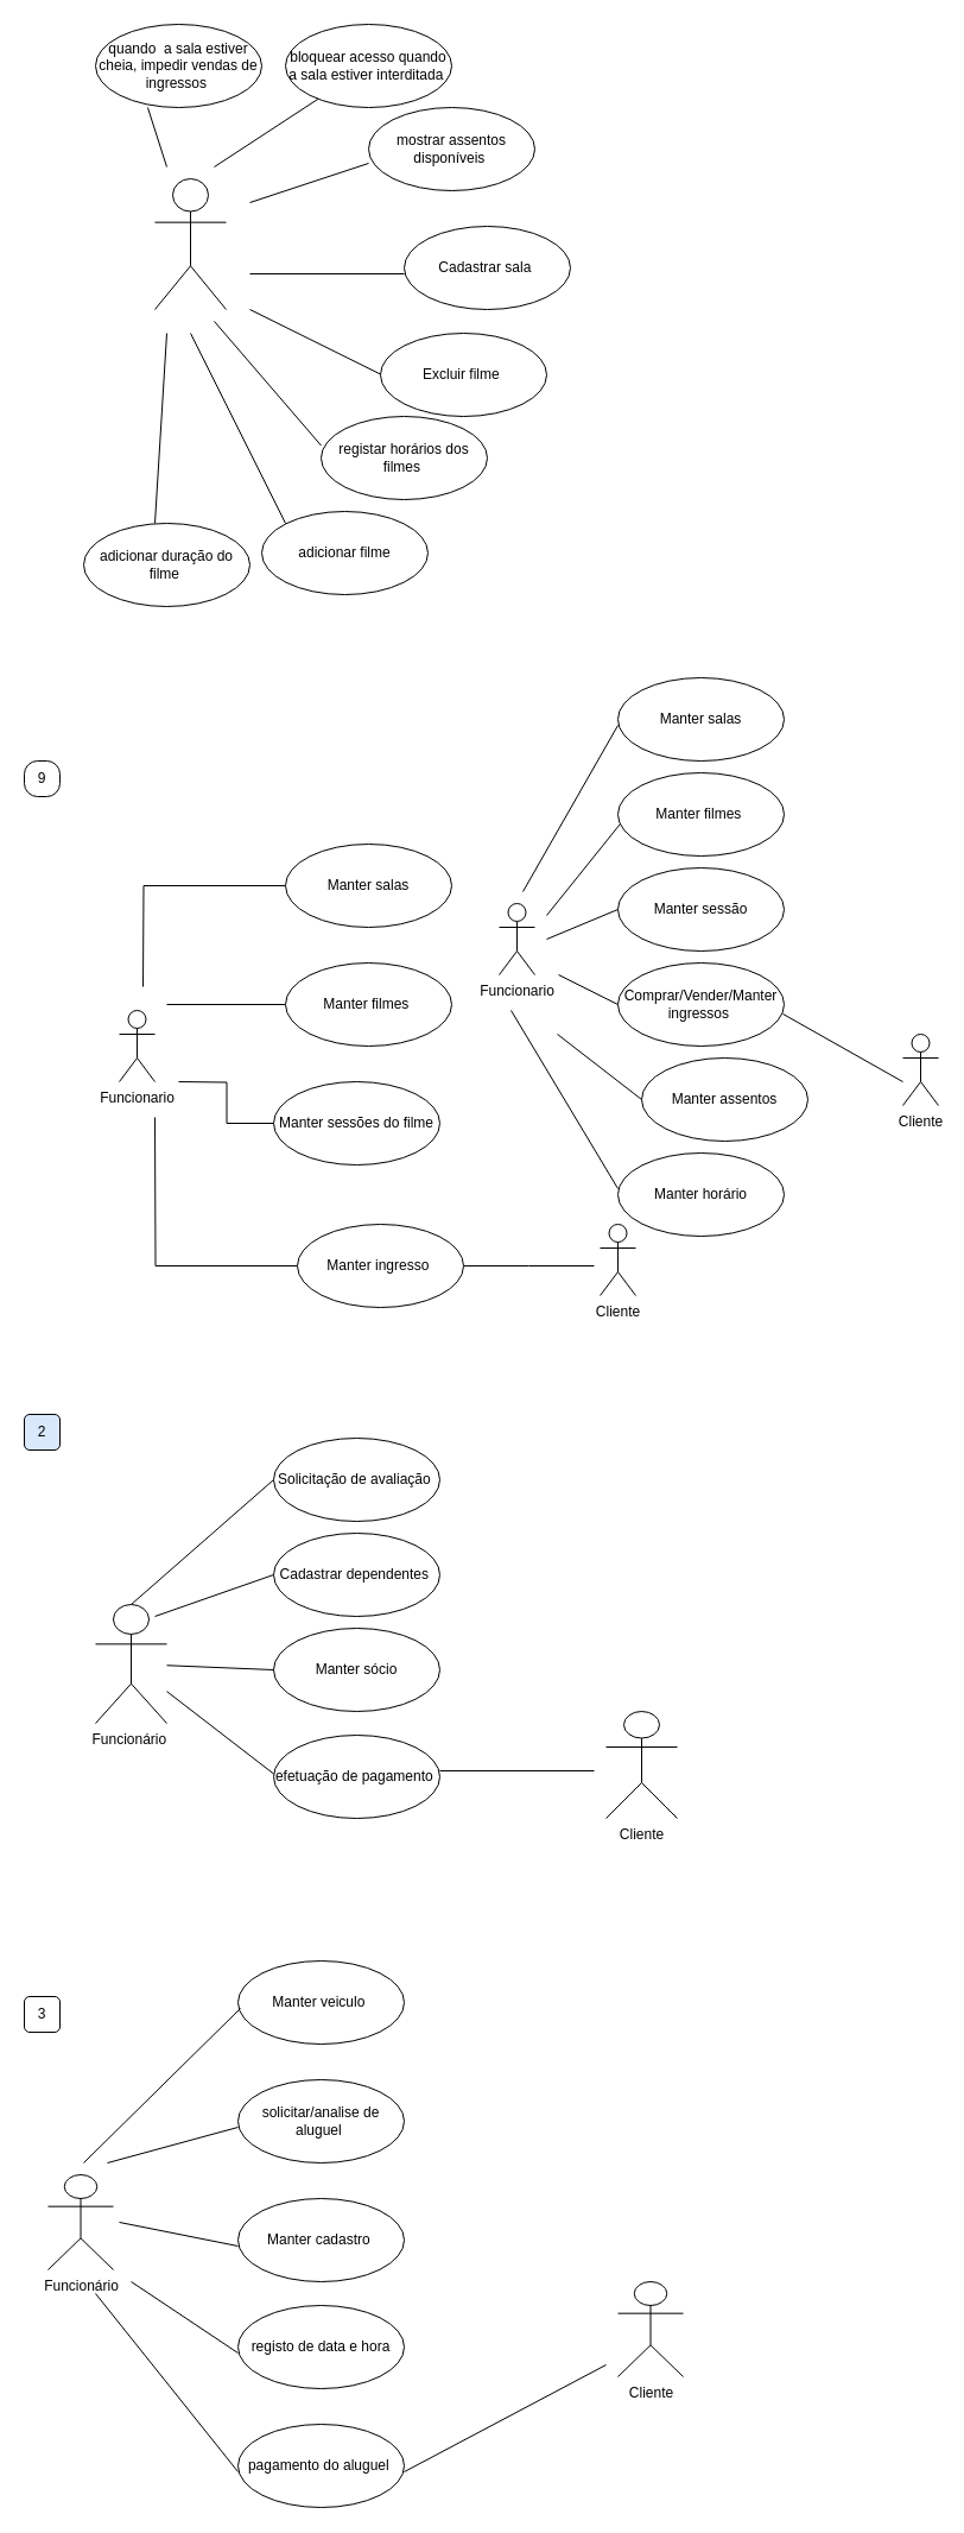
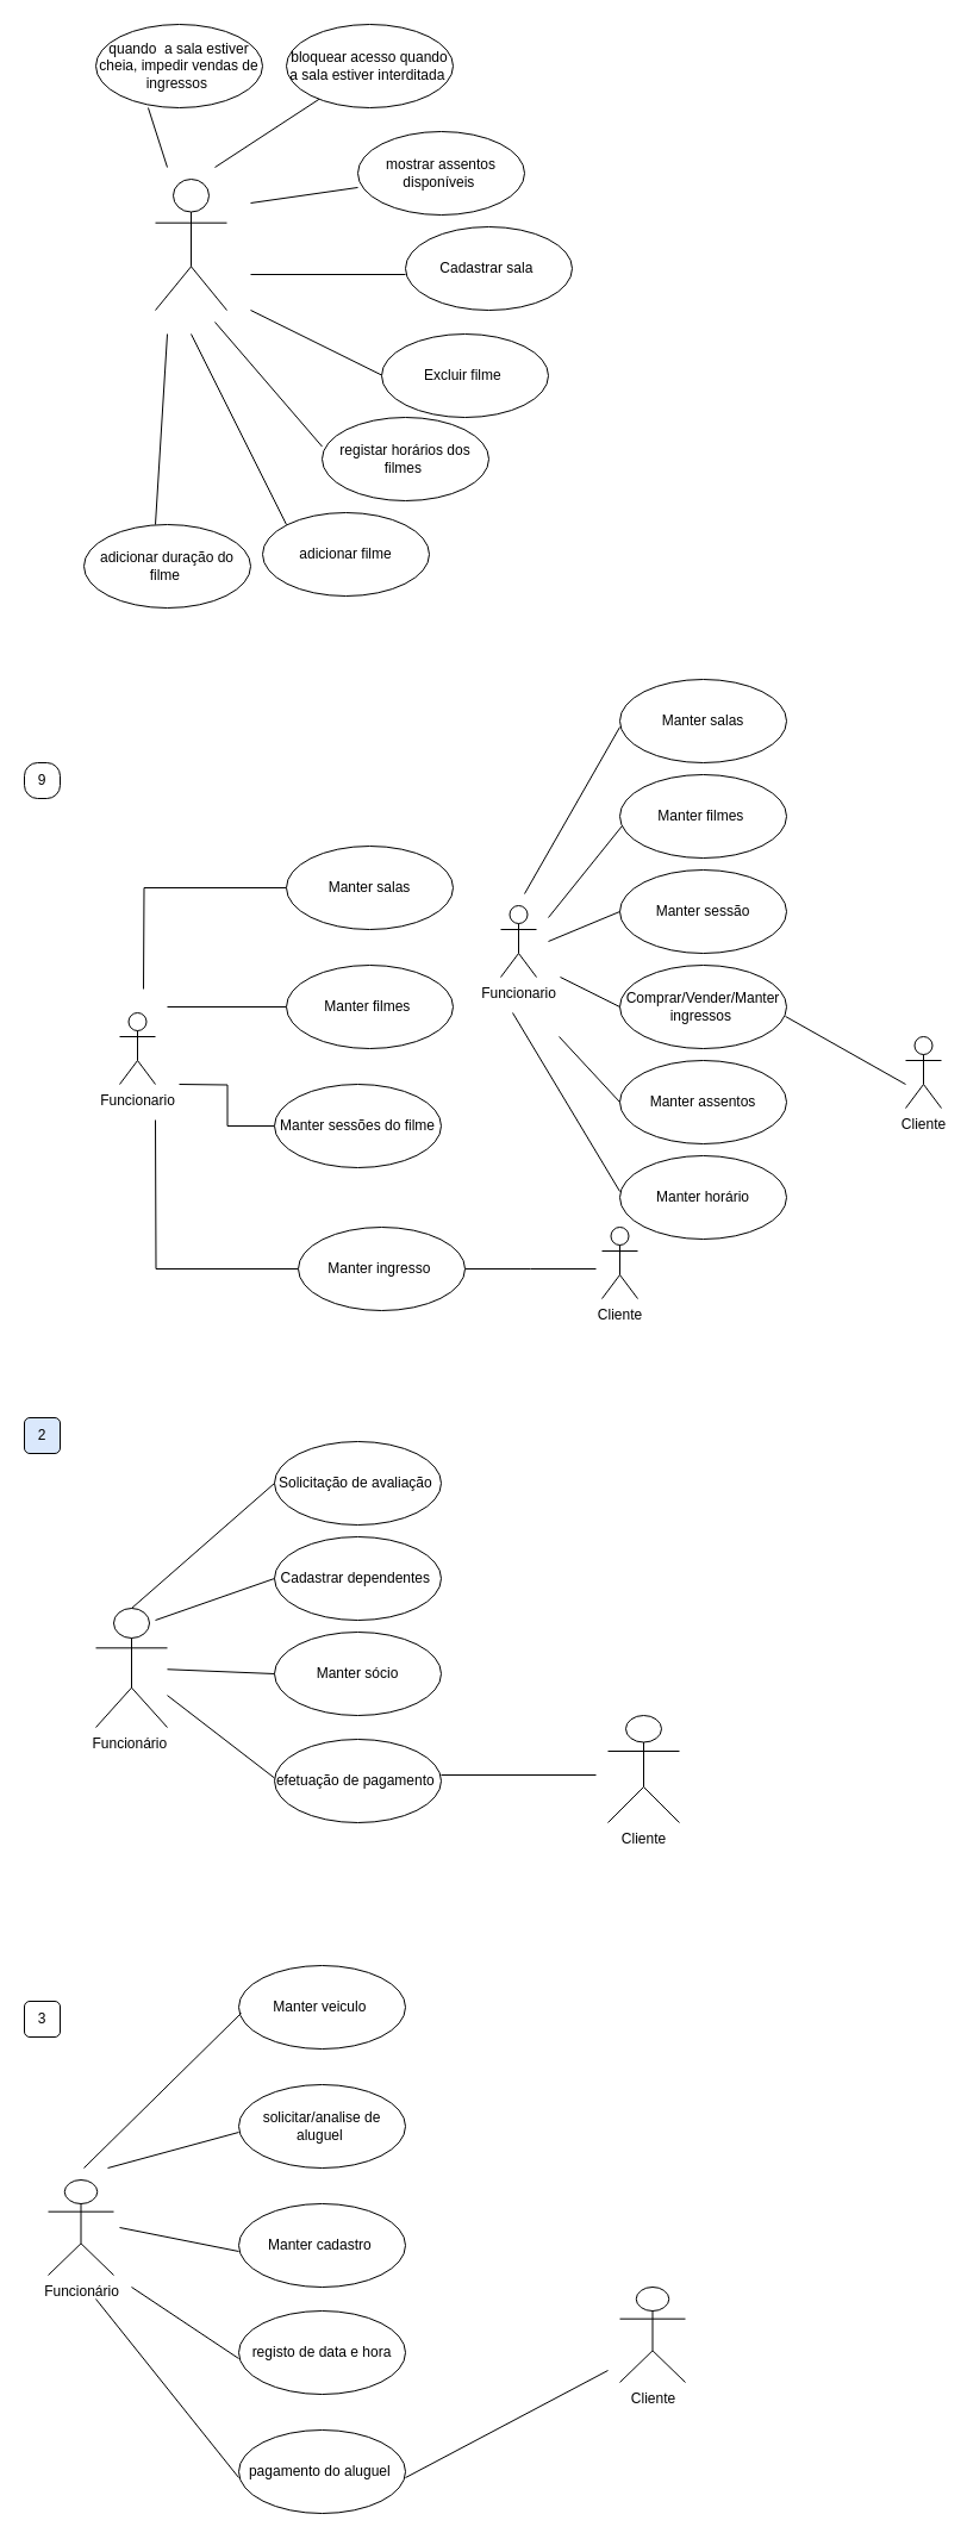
  <mxCell id="0" />
  <mxCell id="1" parent="0" />
  <mxCell id="2" value="" style="shape=umlActor;html=1;verticalLabelPosition=bottom;verticalAlign=top;align=center;" parent="1" vertex="1"><mxGeometry x="130" y="150" width="60" height="110" as="geometry" /></mxCell>
  <mxCell id="3" value="Cadastrar sala&amp;nbsp;" style="ellipse;whiteSpace=wrap;html=1;" parent="1" vertex="1"><mxGeometry x="340" y="190" width="140" height="70" as="geometry" /></mxCell>
- <mxCell id="4" value="mostrar assentos disponíveis&amp;nbsp;" style="ellipse;whiteSpace=wrap;html=1;" parent="1" vertex="1"><mxGeometry x="310" y="90" width="140" height="70" as="geometry" /></mxCell>
+ <mxCell id="4" value="mostrar assentos disponíveis&amp;nbsp;" style="ellipse;whiteSpace=wrap;html=1;" parent="1" vertex="1"><mxGeometry x="300" y="110" width="140" height="70" as="geometry" /></mxCell>
  <mxCell id="5" value="bloquear acesso quando a sala estiver interditada&amp;nbsp;" style="ellipse;whiteSpace=wrap;html=1;" parent="1" vertex="1"><mxGeometry x="240" y="20" width="140" height="70" as="geometry" /></mxCell>
  <mxCell id="6" value="adicionar filme" style="ellipse;whiteSpace=wrap;html=1;" parent="1" vertex="1"><mxGeometry x="220" y="430" width="140" height="70" as="geometry" /></mxCell>
  <mxCell id="7" value="Excluir filme&amp;nbsp;" style="ellipse;whiteSpace=wrap;html=1;" parent="1" vertex="1"><mxGeometry x="320" y="280" width="140" height="70" as="geometry" /></mxCell>
  <mxCell id="8" value="quando&amp;nbsp; a sala estiver cheia, impedir vendas de ingressos&amp;nbsp;" style="ellipse;whiteSpace=wrap;html=1;" parent="1" vertex="1"><mxGeometry x="80" y="20" width="140" height="70" as="geometry" /></mxCell>
  <mxCell id="9" value="registar horários dos filmes&amp;nbsp;" style="ellipse;whiteSpace=wrap;html=1;" parent="1" vertex="1"><mxGeometry x="270" y="350" width="140" height="70" as="geometry" /></mxCell>
  <mxCell id="10" value="adicionar duração do filme&amp;nbsp;" style="ellipse;whiteSpace=wrap;html=1;" parent="1" vertex="1"><mxGeometry x="70" y="440" width="140" height="70" as="geometry" /></mxCell>
  <mxCell id="11" value="Funcionario&lt;br&gt;" style="shape=umlActor;html=1;verticalLabelPosition=bottom;verticalAlign=top;align=center;" parent="1" vertex="1"><mxGeometry x="100" y="850" width="30" height="60" as="geometry" /></mxCell>
  <mxCell id="12" value="Cliente" style="shape=umlActor;html=1;verticalLabelPosition=bottom;verticalAlign=top;align=center;" parent="1" vertex="1"><mxGeometry x="505" y="1030" width="30" height="60" as="geometry" /></mxCell>
  <mxCell id="13" style="edgeStyle=orthogonalEdgeStyle;rounded=0;orthogonalLoop=1;jettySize=auto;html=1;endArrow=none;endFill=0;" parent="1" source="14" edge="1"><mxGeometry relative="1" as="geometry"><mxPoint x="120" y="830" as="targetPoint" /></mxGeometry></mxCell>
  <mxCell id="14" value="Manter salas" style="ellipse;whiteSpace=wrap;html=1;" parent="1" vertex="1"><mxGeometry x="240" y="710" width="140" height="70" as="geometry" /></mxCell>
  <mxCell id="15" style="edgeStyle=orthogonalEdgeStyle;rounded=0;orthogonalLoop=1;jettySize=auto;html=1;endArrow=none;endFill=0;" parent="1" source="16" edge="1"><mxGeometry relative="1" as="geometry"><mxPoint x="140" y="845" as="targetPoint" /></mxGeometry></mxCell>
  <mxCell id="16" value="Manter filmes&amp;nbsp;" style="ellipse;whiteSpace=wrap;html=1;" parent="1" vertex="1"><mxGeometry x="240" y="810" width="140" height="70" as="geometry" /></mxCell>
  <mxCell id="17" style="edgeStyle=orthogonalEdgeStyle;rounded=0;orthogonalLoop=1;jettySize=auto;html=1;endArrow=none;endFill=0;" parent="1" source="18" edge="1"><mxGeometry relative="1" as="geometry"><mxPoint x="150" y="910" as="targetPoint" /></mxGeometry></mxCell>
  <mxCell id="18" value="Manter sessões do filme" style="ellipse;whiteSpace=wrap;html=1;" parent="1" vertex="1"><mxGeometry x="230" y="910" width="140" height="70" as="geometry" /></mxCell>
  <mxCell id="19" style="edgeStyle=orthogonalEdgeStyle;rounded=0;orthogonalLoop=1;jettySize=auto;html=1;endArrow=none;endFill=0;" parent="1" source="21" edge="1"><mxGeometry relative="1" as="geometry"><mxPoint x="500" y="1065" as="targetPoint" /></mxGeometry></mxCell>
  <mxCell id="20" style="edgeStyle=orthogonalEdgeStyle;rounded=0;orthogonalLoop=1;jettySize=auto;html=1;endArrow=none;endFill=0;" parent="1" source="21" edge="1"><mxGeometry relative="1" as="geometry"><mxPoint x="130" y="940" as="targetPoint" /></mxGeometry></mxCell>
  <mxCell id="21" value="Manter ingresso&amp;nbsp;" style="ellipse;whiteSpace=wrap;html=1;" parent="1" vertex="1"><mxGeometry x="250" y="1030" width="140" height="70" as="geometry" /></mxCell>
  <mxCell id="22" value="Manter sessão" style="ellipse;whiteSpace=wrap;html=1;" parent="1" vertex="1"><mxGeometry x="520" y="730" width="140" height="70" as="geometry" /></mxCell>
  <mxCell id="23" value="Manter salas" style="ellipse;whiteSpace=wrap;html=1;" parent="1" vertex="1"><mxGeometry x="520" y="570" width="140" height="70" as="geometry" /></mxCell>
  <mxCell id="24" value="Manter filmes&amp;nbsp;" style="ellipse;whiteSpace=wrap;html=1;" parent="1" vertex="1"><mxGeometry x="520" y="650" width="140" height="70" as="geometry" /></mxCell>
  <mxCell id="25" value="Manter horário" style="ellipse;whiteSpace=wrap;html=1;" parent="1" vertex="1"><mxGeometry x="520" y="970" width="140" height="70" as="geometry" /></mxCell>
- <mxCell id="26" value="Manter assentos" style="ellipse;whiteSpace=wrap;html=1;" parent="1" vertex="1"><mxGeometry x="540" y="890" width="140" height="70" as="geometry" /></mxCell>
+ <mxCell id="26" value="Manter assentos" style="ellipse;whiteSpace=wrap;html=1;" parent="1" vertex="1"><mxGeometry x="520" y="890" width="140" height="70" as="geometry" /></mxCell>
  <mxCell id="27" value="Comprar/Vender/Manter ingressos&amp;nbsp;" style="ellipse;whiteSpace=wrap;html=1;" parent="1" vertex="1"><mxGeometry x="520" y="810" width="140" height="70" as="geometry" /></mxCell>
  <mxCell id="28" value="Funcionario&lt;br&gt;" style="shape=umlActor;html=1;verticalLabelPosition=bottom;verticalAlign=top;align=center;" parent="1" vertex="1"><mxGeometry x="420" y="760" width="30" height="60" as="geometry" /></mxCell>
  <mxCell id="29" value="Cliente" style="shape=umlActor;html=1;verticalLabelPosition=bottom;verticalAlign=top;align=center;" parent="1" vertex="1"><mxGeometry x="760" y="870" width="30" height="60" as="geometry" /></mxCell>
  <mxCell id="30" value="" style="edgeStyle=none;html=1;endArrow=none;verticalAlign=bottom;rounded=0;" parent="1" edge="1"><mxGeometry width="160" relative="1" as="geometry"><mxPoint x="440" y="750" as="sourcePoint" /><mxPoint x="520" y="610" as="targetPoint" /></mxGeometry></mxCell>
  <mxCell id="31" value="" style="edgeStyle=none;html=1;endArrow=none;verticalAlign=bottom;rounded=0;entryX=0;entryY=0.5;entryDx=0;entryDy=0;" parent="1" target="22" edge="1"><mxGeometry width="160" relative="1" as="geometry"><mxPoint x="460" y="790" as="sourcePoint" /><mxPoint x="504" y="790" as="targetPoint" /></mxGeometry></mxCell>
  <mxCell id="32" value="" style="edgeStyle=none;html=1;endArrow=none;verticalAlign=bottom;rounded=0;entryX=0;entryY=0.5;entryDx=0;entryDy=0;" parent="1" target="26" edge="1"><mxGeometry width="160" relative="1" as="geometry"><mxPoint x="469" y="870" as="sourcePoint" /><mxPoint x="530" y="920" as="targetPoint" /><Array as="points" /></mxGeometry></mxCell>
  <mxCell id="33" value="" style="edgeStyle=none;html=1;endArrow=none;verticalAlign=bottom;rounded=0;entryX=0.014;entryY=0.614;entryDx=0;entryDy=0;entryPerimeter=0;" parent="1" target="24" edge="1"><mxGeometry width="160" relative="1" as="geometry"><mxPoint x="460" y="770" as="sourcePoint" /><mxPoint x="550" y="640" as="targetPoint" /></mxGeometry></mxCell>
  <mxCell id="34" value="" style="edgeStyle=none;html=1;endArrow=none;verticalAlign=bottom;rounded=0;entryX=0;entryY=0.5;entryDx=0;entryDy=0;" parent="1" target="27" edge="1"><mxGeometry width="160" relative="1" as="geometry"><mxPoint x="470" y="820" as="sourcePoint" /><mxPoint x="560" y="650" as="targetPoint" /><Array as="points" /></mxGeometry></mxCell>
  <mxCell id="35" value="" style="edgeStyle=none;html=1;endArrow=none;verticalAlign=bottom;rounded=0;" parent="1" edge="1"><mxGeometry width="160" relative="1" as="geometry"><mxPoint x="430" y="850" as="sourcePoint" /><mxPoint x="520" y="1000" as="targetPoint" /></mxGeometry></mxCell>
  <mxCell id="36" value="" style="edgeStyle=none;html=1;endArrow=none;verticalAlign=bottom;rounded=0;exitX=0.993;exitY=0.614;exitDx=0;exitDy=0;exitPerimeter=0;" parent="1" source="27" edge="1"><mxGeometry width="160" relative="1" as="geometry"><mxPoint x="680" y="1050" as="sourcePoint" /><mxPoint x="760" y="910" as="targetPoint" /></mxGeometry></mxCell>
  <mxCell id="37" value="" style="edgeStyle=none;html=1;endArrow=none;verticalAlign=bottom;rounded=0;exitX=0.314;exitY=1;exitDx=0;exitDy=0;exitPerimeter=0;" parent="1" source="8" edge="1"><mxGeometry width="160" relative="1" as="geometry"><mxPoint x="-30" y="150" as="sourcePoint" /><mxPoint x="140" y="140" as="targetPoint" /></mxGeometry></mxCell>
  <mxCell id="38" value="" style="edgeStyle=none;html=1;endArrow=none;verticalAlign=bottom;rounded=0;" parent="1" target="5" edge="1"><mxGeometry width="160" relative="1" as="geometry"><mxPoint x="180" y="140" as="sourcePoint" /><mxPoint x="320" y="90" as="targetPoint" /></mxGeometry></mxCell>
  <mxCell id="39" value="" style="edgeStyle=none;html=1;endArrow=none;verticalAlign=bottom;rounded=0;entryX=0;entryY=0.671;entryDx=0;entryDy=0;entryPerimeter=0;" parent="1" target="4" edge="1"><mxGeometry width="160" relative="1" as="geometry"><mxPoint x="210" y="170" as="sourcePoint" /><mxPoint x="310" y="130" as="targetPoint" /></mxGeometry></mxCell>
  <mxCell id="40" value="" style="edgeStyle=none;html=1;endArrow=none;verticalAlign=bottom;rounded=0;entryX=0;entryY=0.671;entryDx=0;entryDy=0;entryPerimeter=0;" parent="1" edge="1"><mxGeometry width="160" relative="1" as="geometry"><mxPoint x="210" y="230" as="sourcePoint" /><mxPoint x="340" y="230" as="targetPoint" /></mxGeometry></mxCell>
  <mxCell id="41" value="" style="edgeStyle=none;html=1;endArrow=none;verticalAlign=bottom;rounded=0;entryX=0;entryY=0.671;entryDx=0;entryDy=0;entryPerimeter=0;" parent="1" edge="1"><mxGeometry width="160" relative="1" as="geometry"><mxPoint x="210" y="260" as="sourcePoint" /><mxPoint x="320" y="314.5" as="targetPoint" /></mxGeometry></mxCell>
  <mxCell id="42" value="" style="edgeStyle=none;html=1;endArrow=none;verticalAlign=bottom;rounded=0;entryX=0;entryY=0.671;entryDx=0;entryDy=0;entryPerimeter=0;" parent="1" edge="1"><mxGeometry width="160" relative="1" as="geometry"><mxPoint x="180" y="270" as="sourcePoint" /><mxPoint x="270" y="374.5" as="targetPoint" /></mxGeometry></mxCell>
  <mxCell id="43" value="" style="edgeStyle=none;html=1;endArrow=none;verticalAlign=bottom;rounded=0;entryX=0;entryY=0.671;entryDx=0;entryDy=0;entryPerimeter=0;" parent="1" edge="1"><mxGeometry width="160" relative="1" as="geometry"><mxPoint x="160" y="280" as="sourcePoint" /><mxPoint x="240" y="440" as="targetPoint" /></mxGeometry></mxCell>
  <mxCell id="44" value="" style="edgeStyle=none;html=1;endArrow=none;verticalAlign=bottom;rounded=0;entryX=0;entryY=0.671;entryDx=0;entryDy=0;entryPerimeter=0;" parent="1" edge="1"><mxGeometry width="160" relative="1" as="geometry"><mxPoint x="140" y="280" as="sourcePoint" /><mxPoint x="130" y="440" as="targetPoint" /></mxGeometry></mxCell>
  <mxCell id="45" value="Funcionário&amp;nbsp;" style="shape=umlActor;html=1;verticalLabelPosition=bottom;verticalAlign=top;align=center;" vertex="1" parent="1"><mxGeometry x="80" y="1350" width="60" height="100" as="geometry" /></mxCell>
  <mxCell id="46" value="Solicitação de avaliação&amp;nbsp;" style="ellipse;whiteSpace=wrap;html=1;" vertex="1" parent="1"><mxGeometry x="230" y="1210" width="140" height="70" as="geometry" /></mxCell>
  <mxCell id="47" value="Cadastrar dependentes&amp;nbsp;" style="ellipse;whiteSpace=wrap;html=1;" vertex="1" parent="1"><mxGeometry x="230" y="1290" width="140" height="70" as="geometry" /></mxCell>
  <mxCell id="48" value="efetuação de pagamento&amp;nbsp;" style="ellipse;whiteSpace=wrap;html=1;" vertex="1" parent="1"><mxGeometry x="230" y="1460" width="140" height="70" as="geometry" /></mxCell>
  <mxCell id="49" value="Manter sócio" style="ellipse;whiteSpace=wrap;html=1;" vertex="1" parent="1"><mxGeometry x="230" y="1370" width="140" height="70" as="geometry" /></mxCell>
  <mxCell id="50" value="" style="edgeStyle=none;html=1;endArrow=none;verticalAlign=bottom;rounded=0;entryX=0.5;entryY=0;entryDx=0;entryDy=0;exitX=0;exitY=0.5;exitDx=0;exitDy=0;entryPerimeter=0;" edge="1" parent="1" source="46" target="45"><mxGeometry width="160" relative="1" as="geometry"><mxPoint x="150" y="1290" as="sourcePoint" /><mxPoint x="201" y="1345" as="targetPoint" /><Array as="points" /></mxGeometry></mxCell>
  <mxCell id="51" value="" style="edgeStyle=none;html=1;endArrow=none;verticalAlign=bottom;rounded=0;exitX=0;exitY=0.5;exitDx=0;exitDy=0;" edge="1" parent="1" source="47"><mxGeometry width="160" relative="1" as="geometry"><mxPoint x="240" y="1255" as="sourcePoint" /><mxPoint x="130" y="1360" as="targetPoint" /><Array as="points" /></mxGeometry></mxCell>
  <mxCell id="52" value="" style="edgeStyle=none;html=1;endArrow=none;verticalAlign=bottom;rounded=0;exitX=0;exitY=0.5;exitDx=0;exitDy=0;" edge="1" parent="1" target="45"><mxGeometry width="160" relative="1" as="geometry"><mxPoint x="230" y="1405" as="sourcePoint" /><mxPoint x="120" y="1440" as="targetPoint" /><Array as="points" /></mxGeometry></mxCell>
  <mxCell id="53" value="" style="edgeStyle=none;html=1;endArrow=none;verticalAlign=bottom;rounded=0;exitX=0;exitY=0.5;exitDx=0;exitDy=0;" edge="1" parent="1" target="45"><mxGeometry width="160" relative="1" as="geometry"><mxPoint x="230" y="1492.5" as="sourcePoint" /><mxPoint x="120" y="1497.5" as="targetPoint" /><Array as="points" /></mxGeometry></mxCell>
  <mxCell id="54" value="Cliente" style="shape=umlActor;html=1;verticalLabelPosition=bottom;verticalAlign=top;align=center;" vertex="1" parent="1"><mxGeometry x="510" y="1440" width="60" height="90" as="geometry" /></mxCell>
  <mxCell id="55" value="" style="edgeStyle=none;html=1;endArrow=none;verticalAlign=bottom;rounded=0;" edge="1" parent="1"><mxGeometry width="160" relative="1" as="geometry"><mxPoint x="500" y="1490" as="sourcePoint" /><mxPoint x="370" y="1490" as="targetPoint" /><Array as="points" /></mxGeometry></mxCell>
  <mxCell id="56" value="Funcionário" style="shape=umlActor;html=1;verticalLabelPosition=bottom;verticalAlign=top;align=center;" vertex="1" parent="1"><mxGeometry x="40" y="1830" width="55" height="80" as="geometry" /></mxCell>
  <mxCell id="57" value="Manter veiculo&amp;nbsp;" style="ellipse;whiteSpace=wrap;html=1;" vertex="1" parent="1"><mxGeometry x="200" y="1650" width="140" height="70" as="geometry" /></mxCell>
  <mxCell id="58" value="2" style="rounded=1;whiteSpace=wrap;html=1;fillColor=#dae8fc;" vertex="1" parent="1"><mxGeometry x="20" y="1190" width="30" height="30" as="geometry" /></mxCell>
  <mxCell id="59" value="9" style="rounded=1;whiteSpace=wrap;html=1;arcSize=37;" vertex="1" parent="1"><mxGeometry x="20" y="640" width="30" height="30" as="geometry" /></mxCell>
  <mxCell id="60" value="3" style="rounded=1;whiteSpace=wrap;html=1;" vertex="1" parent="1"><mxGeometry x="20" y="1680" width="30" height="30" as="geometry" /></mxCell>
  <mxCell id="61" value="solicitar/analise de aluguel&amp;nbsp;" style="ellipse;whiteSpace=wrap;html=1;" vertex="1" parent="1"><mxGeometry x="200" y="1750" width="140" height="70" as="geometry" /></mxCell>
  <mxCell id="62" value="Manter cadastro&amp;nbsp;" style="ellipse;whiteSpace=wrap;html=1;" vertex="1" parent="1"><mxGeometry x="200" y="1850" width="140" height="70" as="geometry" /></mxCell>
  <mxCell id="63" value="registo de data e hora" style="ellipse;whiteSpace=wrap;html=1;" vertex="1" parent="1"><mxGeometry x="200" y="1940" width="140" height="70" as="geometry" /></mxCell>
  <mxCell id="64" value="pagamento do aluguel&amp;nbsp;" style="ellipse;whiteSpace=wrap;html=1;" vertex="1" parent="1"><mxGeometry x="200" y="2040" width="140" height="70" as="geometry" /></mxCell>
  <mxCell id="65" value="Cliente" style="shape=umlActor;html=1;verticalLabelPosition=bottom;verticalAlign=top;align=center;" vertex="1" parent="1"><mxGeometry x="520" y="1920" width="55" height="80" as="geometry" /></mxCell>
  <mxCell id="66" value="" style="edgeStyle=none;html=1;endArrow=none;verticalAlign=bottom;rounded=0;" edge="1" parent="1"><mxGeometry width="160" relative="1" as="geometry"><mxPoint x="90" y="1820" as="sourcePoint" /><mxPoint x="200" y="1790" as="targetPoint" /></mxGeometry></mxCell>
  <mxCell id="67" value="" style="edgeStyle=none;html=1;endArrow=none;verticalAlign=bottom;rounded=0;" edge="1" parent="1"><mxGeometry width="160" relative="1" as="geometry"><mxPoint x="70" y="1820" as="sourcePoint" /><mxPoint x="202" y="1690" as="targetPoint" /></mxGeometry></mxCell>
  <mxCell id="68" value="" style="edgeStyle=none;html=1;endArrow=none;verticalAlign=bottom;rounded=0;" edge="1" parent="1"><mxGeometry width="160" relative="1" as="geometry"><mxPoint x="80" y="1930" as="sourcePoint" /><mxPoint x="200" y="2080" as="targetPoint" /></mxGeometry></mxCell>
  <mxCell id="69" value="" style="edgeStyle=none;html=1;endArrow=none;verticalAlign=bottom;rounded=0;" edge="1" parent="1"><mxGeometry width="160" relative="1" as="geometry"><mxPoint x="100" y="1870" as="sourcePoint" /><mxPoint x="200" y="1890" as="targetPoint" /></mxGeometry></mxCell>
  <mxCell id="70" value="" style="edgeStyle=none;html=1;endArrow=none;verticalAlign=bottom;rounded=0;" edge="1" parent="1"><mxGeometry width="160" relative="1" as="geometry"><mxPoint x="110" y="1920" as="sourcePoint" /><mxPoint x="200" y="1980" as="targetPoint" /></mxGeometry></mxCell>
  <mxCell id="71" value="" style="edgeStyle=none;html=1;endArrow=none;verticalAlign=bottom;rounded=0;exitX=0.5;exitY=0;exitDx=0;exitDy=0;exitPerimeter=0;" edge="1" parent="1"><mxGeometry width="160" relative="1" as="geometry"><mxPoint x="340" y="2080" as="sourcePoint" /><mxPoint x="510" y="1990" as="targetPoint" /></mxGeometry></mxCell>
